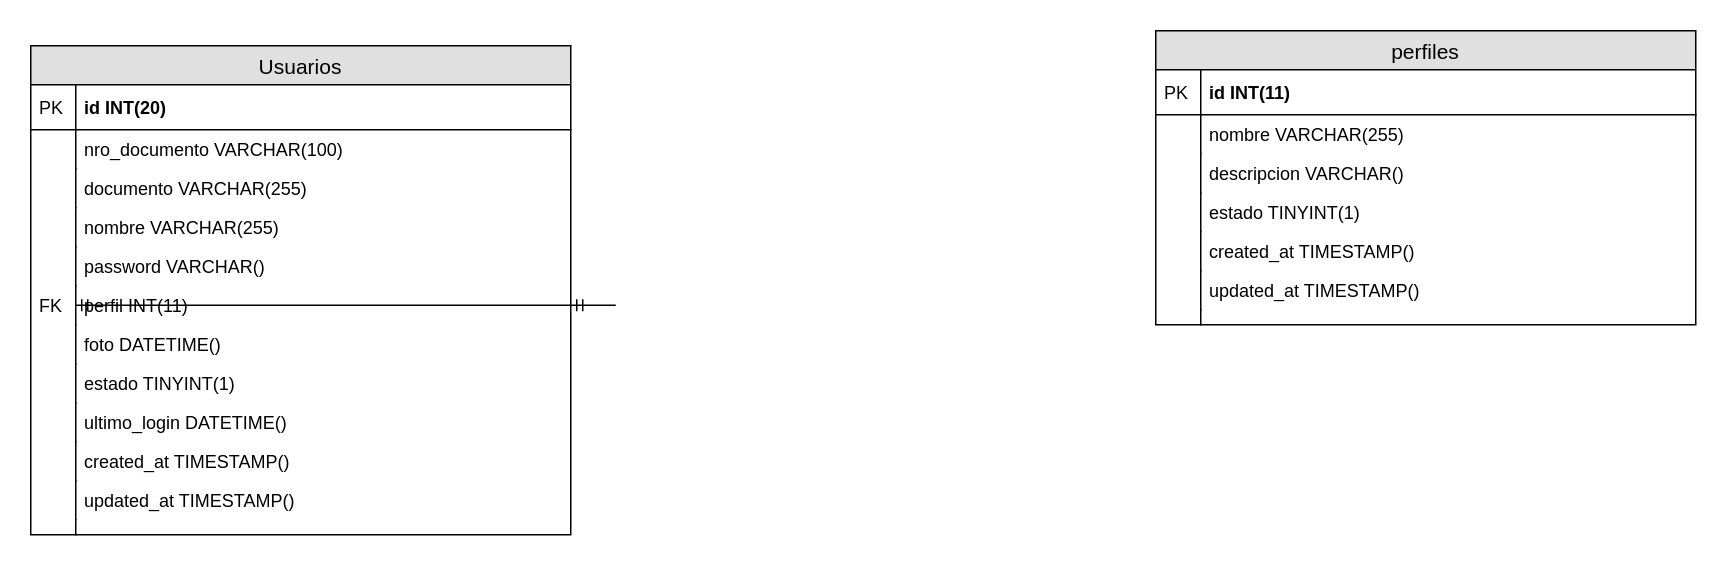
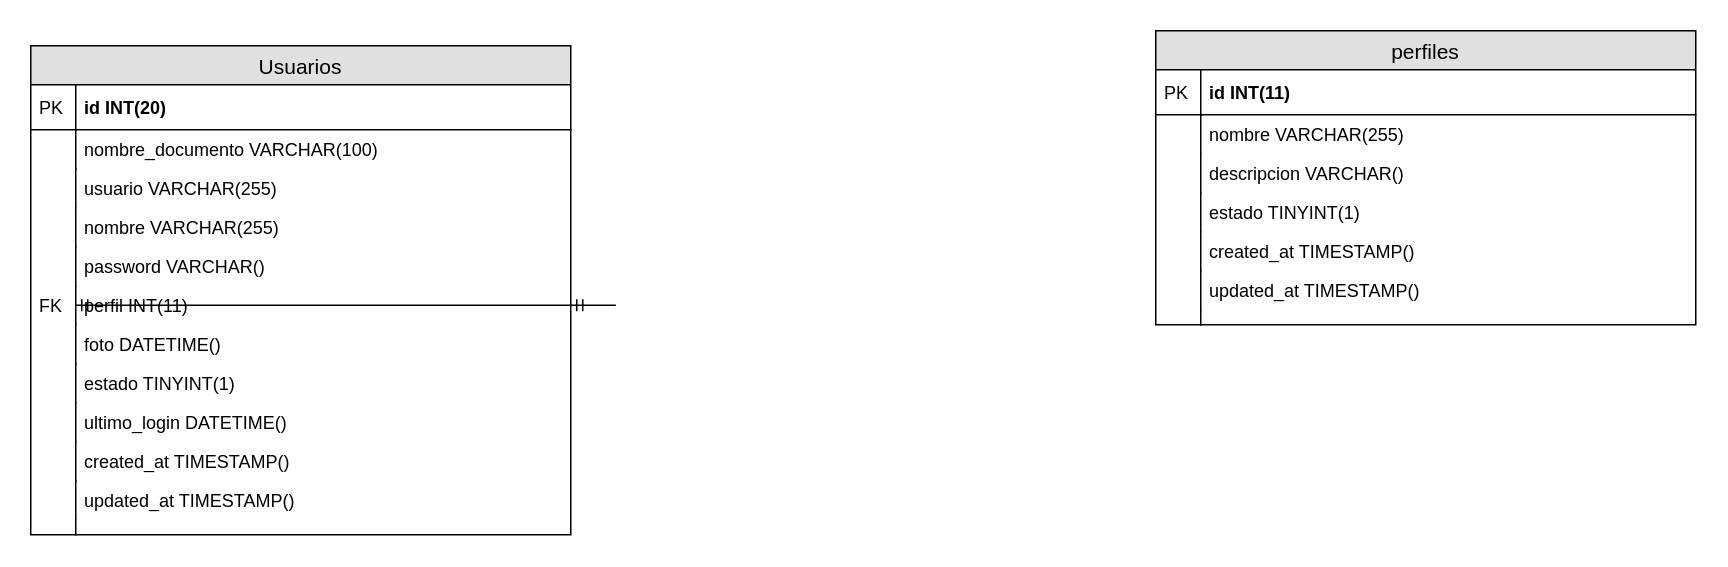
  <mxCell id="0" />
  <mxCell id="1" parent="0" />
  <mxCell id="2" value="Usuarios" style="swimlane;fontStyle=0;childLayout=stackLayout;horizontal=1;startSize=26;fillColor=#e0e0e0;horizontalStack=0;resizeParent=1;resizeParentMax=0;resizeLast=0;collapsible=1;marginBottom=0;swimlaneFillColor=#ffffff;align=center;fontSize=14;" vertex="1" parent="1"><mxGeometry x="20" y="30" width="360" height="326" as="geometry" /></mxCell>
  <mxCell id="3" value="id INT(20)" style="shape=partialRectangle;top=0;left=0;right=0;bottom=1;align=left;verticalAlign=middle;fillColor=none;spacingLeft=34;spacingRight=4;overflow=hidden;rotatable=0;points=[[0,0.5],[1,0.5]];portConstraint=eastwest;dropTarget=0;fontStyle=1;fontSize=12;" vertex="1" parent="2"><mxGeometry y="26" width="360" height="30" as="geometry" /></mxCell>
  <mxCell id="4" value="PK" style="shape=partialRectangle;top=0;left=0;bottom=0;fillColor=none;align=left;verticalAlign=middle;spacingLeft=4;spacingRight=4;overflow=hidden;rotatable=0;points=[];portConstraint=eastwest;part=1;fontSize=12;" vertex="1" connectable="0" parent="3"><mxGeometry width="30" height="30" as="geometry" /></mxCell>
- <mxCell id="5" value="nro_documento VARCHAR(100)&#10;" style="shape=partialRectangle;top=0;left=0;right=0;bottom=0;align=left;verticalAlign=top;fillColor=none;spacingLeft=34;spacingRight=4;overflow=hidden;rotatable=0;points=[[0,0.5],[1,0.5]];portConstraint=eastwest;dropTarget=0;fontSize=12;" vertex="1" parent="2"><mxGeometry y="56" width="360" height="26" as="geometry" /></mxCell>
+ <mxCell id="5" value="nombre_documento VARCHAR(100)&#10;" style="shape=partialRectangle;top=0;left=0;right=0;bottom=0;align=left;verticalAlign=top;fillColor=none;spacingLeft=34;spacingRight=4;overflow=hidden;rotatable=0;points=[[0,0.5],[1,0.5]];portConstraint=eastwest;dropTarget=0;fontSize=12;" vertex="1" parent="2"><mxGeometry y="56" width="360" height="26" as="geometry" /></mxCell>
  <mxCell id="6" value="" style="shape=partialRectangle;top=0;left=0;bottom=0;fillColor=none;align=left;verticalAlign=top;spacingLeft=4;spacingRight=4;overflow=hidden;rotatable=0;points=[];portConstraint=eastwest;part=1;fontSize=12;" vertex="1" connectable="0" parent="5"><mxGeometry width="30" height="26" as="geometry" /></mxCell>
- <mxCell id="7" value="documento VARCHAR(255)" style="shape=partialRectangle;top=0;left=0;right=0;bottom=0;align=left;verticalAlign=top;fillColor=none;spacingLeft=34;spacingRight=4;overflow=hidden;rotatable=0;points=[[0,0.5],[1,0.5]];portConstraint=eastwest;dropTarget=0;fontSize=12;" vertex="1" parent="2"><mxGeometry y="82" width="360" height="26" as="geometry" /></mxCell>
+ <mxCell id="7" value="usuario VARCHAR(255)" style="shape=partialRectangle;top=0;left=0;right=0;bottom=0;align=left;verticalAlign=top;fillColor=none;spacingLeft=34;spacingRight=4;overflow=hidden;rotatable=0;points=[[0,0.5],[1,0.5]];portConstraint=eastwest;dropTarget=0;fontSize=12;" vertex="1" parent="2"><mxGeometry y="82" width="360" height="26" as="geometry" /></mxCell>
  <mxCell id="8" value="" style="shape=partialRectangle;top=0;left=0;bottom=0;fillColor=none;align=left;verticalAlign=top;spacingLeft=4;spacingRight=4;overflow=hidden;rotatable=0;points=[];portConstraint=eastwest;part=1;fontSize=12;" vertex="1" connectable="0" parent="7"><mxGeometry width="30" height="26" as="geometry" /></mxCell>
  <mxCell id="9" value="nombre VARCHAR(255)" style="shape=partialRectangle;top=0;left=0;right=0;bottom=0;align=left;verticalAlign=top;fillColor=none;spacingLeft=34;spacingRight=4;overflow=hidden;rotatable=0;points=[[0,0.5],[1,0.5]];portConstraint=eastwest;dropTarget=0;fontSize=12;" vertex="1" parent="2"><mxGeometry y="108" width="360" height="26" as="geometry" /></mxCell>
  <mxCell id="10" value="" style="shape=partialRectangle;top=0;left=0;bottom=0;fillColor=none;align=left;verticalAlign=top;spacingLeft=4;spacingRight=4;overflow=hidden;rotatable=0;points=[];portConstraint=eastwest;part=1;fontSize=12;" vertex="1" connectable="0" parent="9"><mxGeometry width="30" height="26" as="geometry" /></mxCell>
  <mxCell id="11" value="password VARCHAR()" style="shape=partialRectangle;top=0;left=0;right=0;bottom=0;align=left;verticalAlign=top;fillColor=none;spacingLeft=34;spacingRight=4;overflow=hidden;rotatable=0;points=[[0,0.5],[1,0.5]];portConstraint=eastwest;dropTarget=0;fontSize=12;" vertex="1" parent="2"><mxGeometry y="134" width="360" height="26" as="geometry" /></mxCell>
  <mxCell id="12" value="" style="shape=partialRectangle;top=0;left=0;bottom=0;fillColor=none;align=left;verticalAlign=top;spacingLeft=4;spacingRight=4;overflow=hidden;rotatable=0;points=[];portConstraint=eastwest;part=1;fontSize=12;" vertex="1" connectable="0" parent="11"><mxGeometry width="30" height="26" as="geometry" /></mxCell>
  <mxCell id="13" value="perfil INT(11)" style="shape=partialRectangle;top=0;left=0;right=0;bottom=0;align=left;verticalAlign=top;fillColor=none;spacingLeft=34;spacingRight=4;overflow=hidden;rotatable=0;points=[[0,0.5],[1,0.5]];portConstraint=eastwest;dropTarget=0;fontSize=12;" vertex="1" parent="2"><mxGeometry y="160" width="360" height="26" as="geometry" /></mxCell>
  <mxCell id="14" value="FK" style="shape=partialRectangle;top=0;left=0;bottom=0;fillColor=none;align=left;verticalAlign=top;spacingLeft=4;spacingRight=4;overflow=hidden;rotatable=0;points=[];portConstraint=eastwest;part=1;fontSize=12;" vertex="1" connectable="0" parent="13"><mxGeometry width="30" height="26" as="geometry" /></mxCell>
  <mxCell id="15" value="foto DATETIME()" style="shape=partialRectangle;top=0;left=0;right=0;bottom=0;align=left;verticalAlign=top;fillColor=none;spacingLeft=34;spacingRight=4;overflow=hidden;rotatable=0;points=[[0,0.5],[1,0.5]];portConstraint=eastwest;dropTarget=0;fontSize=12;" vertex="1" parent="2"><mxGeometry y="186" width="360" height="26" as="geometry" /></mxCell>
  <mxCell id="16" value="" style="shape=partialRectangle;top=0;left=0;bottom=0;fillColor=none;align=left;verticalAlign=top;spacingLeft=4;spacingRight=4;overflow=hidden;rotatable=0;points=[];portConstraint=eastwest;part=1;fontSize=12;" vertex="1" connectable="0" parent="15"><mxGeometry width="30" height="26" as="geometry" /></mxCell>
  <mxCell id="17" value="estado TINYINT(1)" style="shape=partialRectangle;top=0;left=0;right=0;bottom=0;align=left;verticalAlign=top;fillColor=none;spacingLeft=34;spacingRight=4;overflow=hidden;rotatable=0;points=[[0,0.5],[1,0.5]];portConstraint=eastwest;dropTarget=0;fontSize=12;" vertex="1" parent="2"><mxGeometry y="212" width="360" height="26" as="geometry" /></mxCell>
  <mxCell id="18" value="" style="shape=partialRectangle;top=0;left=0;bottom=0;fillColor=none;align=left;verticalAlign=top;spacingLeft=4;spacingRight=4;overflow=hidden;rotatable=0;points=[];portConstraint=eastwest;part=1;fontSize=12;" vertex="1" connectable="0" parent="17"><mxGeometry width="30" height="26" as="geometry" /></mxCell>
  <mxCell id="19" value="ultimo_login DATETIME()" style="shape=partialRectangle;top=0;left=0;right=0;bottom=0;align=left;verticalAlign=top;fillColor=none;spacingLeft=34;spacingRight=4;overflow=hidden;rotatable=0;points=[[0,0.5],[1,0.5]];portConstraint=eastwest;dropTarget=0;fontSize=12;" vertex="1" parent="2"><mxGeometry y="238" width="360" height="26" as="geometry" /></mxCell>
  <mxCell id="20" value="" style="shape=partialRectangle;top=0;left=0;bottom=0;fillColor=none;align=left;verticalAlign=top;spacingLeft=4;spacingRight=4;overflow=hidden;rotatable=0;points=[];portConstraint=eastwest;part=1;fontSize=12;" vertex="1" connectable="0" parent="19"><mxGeometry width="30" height="26" as="geometry" /></mxCell>
  <mxCell id="21" value="created_at TIMESTAMP()" style="shape=partialRectangle;top=0;left=0;right=0;bottom=0;align=left;verticalAlign=top;fillColor=none;spacingLeft=34;spacingRight=4;overflow=hidden;rotatable=0;points=[[0,0.5],[1,0.5]];portConstraint=eastwest;dropTarget=0;fontSize=12;" vertex="1" parent="2"><mxGeometry y="264" width="360" height="26" as="geometry" /></mxCell>
  <mxCell id="22" value="" style="shape=partialRectangle;top=0;left=0;bottom=0;fillColor=none;align=left;verticalAlign=top;spacingLeft=4;spacingRight=4;overflow=hidden;rotatable=0;points=[];portConstraint=eastwest;part=1;fontSize=12;" vertex="1" connectable="0" parent="21"><mxGeometry width="30" height="26" as="geometry" /></mxCell>
  <mxCell id="23" value="updated_at TIMESTAMP()" style="shape=partialRectangle;top=0;left=0;right=0;bottom=0;align=left;verticalAlign=top;fillColor=none;spacingLeft=34;spacingRight=4;overflow=hidden;rotatable=0;points=[[0,0.5],[1,0.5]];portConstraint=eastwest;dropTarget=0;fontSize=12;" vertex="1" parent="2"><mxGeometry y="290" width="360" height="26" as="geometry" /></mxCell>
  <mxCell id="24" value="" style="shape=partialRectangle;top=0;left=0;bottom=0;fillColor=none;align=left;verticalAlign=top;spacingLeft=4;spacingRight=4;overflow=hidden;rotatable=0;points=[];portConstraint=eastwest;part=1;fontSize=12;" vertex="1" connectable="0" parent="23"><mxGeometry width="30" height="26" as="geometry" /></mxCell>
  <mxCell id="25" value="" style="shape=partialRectangle;top=0;left=0;right=0;bottom=0;align=left;verticalAlign=top;fillColor=none;spacingLeft=34;spacingRight=4;overflow=hidden;rotatable=0;points=[[0,0.5],[1,0.5]];portConstraint=eastwest;dropTarget=0;fontSize=12;" vertex="1" parent="2"><mxGeometry y="316" width="360" height="10" as="geometry" /></mxCell>
  <mxCell id="26" value="" style="shape=partialRectangle;top=0;left=0;bottom=0;fillColor=none;align=left;verticalAlign=top;spacingLeft=4;spacingRight=4;overflow=hidden;rotatable=0;points=[];portConstraint=eastwest;part=1;fontSize=12;" vertex="1" connectable="0" parent="25"><mxGeometry width="30" height="10" as="geometry" /></mxCell>
  <mxCell id="27" value="perfiles" style="swimlane;fontStyle=0;childLayout=stackLayout;horizontal=1;startSize=26;fillColor=#e0e0e0;horizontalStack=0;resizeParent=1;resizeParentMax=0;resizeLast=0;collapsible=1;marginBottom=0;swimlaneFillColor=#ffffff;align=center;fontSize=14;" vertex="1" parent="1"><mxGeometry x="770" y="20" width="360" height="196" as="geometry" /></mxCell>
  <mxCell id="28" value="id INT(11)" style="shape=partialRectangle;top=0;left=0;right=0;bottom=1;align=left;verticalAlign=middle;fillColor=none;spacingLeft=34;spacingRight=4;overflow=hidden;rotatable=0;points=[[0,0.5],[1,0.5]];portConstraint=eastwest;dropTarget=0;fontStyle=1;fontSize=12;" vertex="1" parent="27"><mxGeometry y="26" width="360" height="30" as="geometry" /></mxCell>
  <mxCell id="29" value="PK" style="shape=partialRectangle;top=0;left=0;bottom=0;fillColor=none;align=left;verticalAlign=middle;spacingLeft=4;spacingRight=4;overflow=hidden;rotatable=0;points=[];portConstraint=eastwest;part=1;fontSize=12;" vertex="1" connectable="0" parent="28"><mxGeometry width="30" height="30" as="geometry" /></mxCell>
  <mxCell id="30" value="nombre VARCHAR(255)" style="shape=partialRectangle;top=0;left=0;right=0;bottom=0;align=left;verticalAlign=top;fillColor=none;spacingLeft=34;spacingRight=4;overflow=hidden;rotatable=0;points=[[0,0.5],[1,0.5]];portConstraint=eastwest;dropTarget=0;fontSize=12;" vertex="1" parent="27"><mxGeometry y="56" width="360" height="26" as="geometry" /></mxCell>
  <mxCell id="31" value="" style="shape=partialRectangle;top=0;left=0;bottom=0;fillColor=none;align=left;verticalAlign=top;spacingLeft=4;spacingRight=4;overflow=hidden;rotatable=0;points=[];portConstraint=eastwest;part=1;fontSize=12;" vertex="1" connectable="0" parent="30"><mxGeometry width="30" height="26" as="geometry" /></mxCell>
  <mxCell id="32" value="descripcion VARCHAR()" style="shape=partialRectangle;top=0;left=0;right=0;bottom=0;align=left;verticalAlign=top;fillColor=none;spacingLeft=34;spacingRight=4;overflow=hidden;rotatable=0;points=[[0,0.5],[1,0.5]];portConstraint=eastwest;dropTarget=0;fontSize=12;" vertex="1" parent="27"><mxGeometry y="82" width="360" height="26" as="geometry" /></mxCell>
  <mxCell id="33" value="" style="shape=partialRectangle;top=0;left=0;bottom=0;fillColor=none;align=left;verticalAlign=top;spacingLeft=4;spacingRight=4;overflow=hidden;rotatable=0;points=[];portConstraint=eastwest;part=1;fontSize=12;" vertex="1" connectable="0" parent="32"><mxGeometry width="30" height="26" as="geometry" /></mxCell>
  <mxCell id="34" value="estado TINYINT(1)" style="shape=partialRectangle;top=0;left=0;right=0;bottom=0;align=left;verticalAlign=top;fillColor=none;spacingLeft=34;spacingRight=4;overflow=hidden;rotatable=0;points=[[0,0.5],[1,0.5]];portConstraint=eastwest;dropTarget=0;fontSize=12;" vertex="1" parent="27"><mxGeometry y="108" width="360" height="26" as="geometry" /></mxCell>
  <mxCell id="35" value="" style="shape=partialRectangle;top=0;left=0;bottom=0;fillColor=none;align=left;verticalAlign=top;spacingLeft=4;spacingRight=4;overflow=hidden;rotatable=0;points=[];portConstraint=eastwest;part=1;fontSize=12;" vertex="1" connectable="0" parent="34"><mxGeometry width="30" height="26" as="geometry" /></mxCell>
  <mxCell id="36" value="created_at TIMESTAMP()" style="shape=partialRectangle;top=0;left=0;right=0;bottom=0;align=left;verticalAlign=top;fillColor=none;spacingLeft=34;spacingRight=4;overflow=hidden;rotatable=0;points=[[0,0.5],[1,0.5]];portConstraint=eastwest;dropTarget=0;fontSize=12;" vertex="1" parent="27"><mxGeometry y="134" width="360" height="26" as="geometry" /></mxCell>
  <mxCell id="37" value="" style="shape=partialRectangle;top=0;left=0;bottom=0;fillColor=none;align=left;verticalAlign=top;spacingLeft=4;spacingRight=4;overflow=hidden;rotatable=0;points=[];portConstraint=eastwest;part=1;fontSize=12;" vertex="1" connectable="0" parent="36"><mxGeometry width="30" height="26" as="geometry" /></mxCell>
  <mxCell id="38" value="updated_at TIMESTAMP()" style="shape=partialRectangle;top=0;left=0;right=0;bottom=0;align=left;verticalAlign=top;fillColor=none;spacingLeft=34;spacingRight=4;overflow=hidden;rotatable=0;points=[[0,0.5],[1,0.5]];portConstraint=eastwest;dropTarget=0;fontSize=12;" vertex="1" parent="27"><mxGeometry y="160" width="360" height="26" as="geometry" /></mxCell>
  <mxCell id="39" value="" style="shape=partialRectangle;top=0;left=0;bottom=0;fillColor=none;align=left;verticalAlign=top;spacingLeft=4;spacingRight=4;overflow=hidden;rotatable=0;points=[];portConstraint=eastwest;part=1;fontSize=12;" vertex="1" connectable="0" parent="38"><mxGeometry width="30" height="26" as="geometry" /></mxCell>
  <mxCell id="40" value="" style="shape=partialRectangle;top=0;left=0;right=0;bottom=0;align=left;verticalAlign=top;fillColor=none;spacingLeft=34;spacingRight=4;overflow=hidden;rotatable=0;points=[[0,0.5],[1,0.5]];portConstraint=eastwest;dropTarget=0;fontSize=12;" vertex="1" parent="27"><mxGeometry y="186" width="360" height="10" as="geometry" /></mxCell>
  <mxCell id="41" value="" style="shape=partialRectangle;top=0;left=0;bottom=0;fillColor=none;align=left;verticalAlign=top;spacingLeft=4;spacingRight=4;overflow=hidden;rotatable=0;points=[];portConstraint=eastwest;part=1;fontSize=12;" vertex="1" connectable="0" parent="40"><mxGeometry width="30" height="10" as="geometry" /></mxCell>
  <mxCell id="42" value="" style="edgeStyle=entityRelationEdgeStyle;fontSize=12;html=1;endArrow=ERmandOne;startArrow=ERmandOne;rounded=0;" edge="1" parent="1" source="13" target="14"><mxGeometry width="100" height="100" relative="1" as="geometry"><mxPoint x="560" y="420" as="sourcePoint" /><mxPoint x="660" y="320" as="targetPoint" /></mxGeometry></mxCell>
